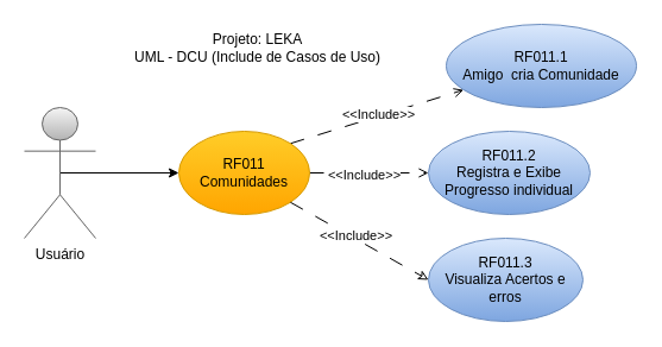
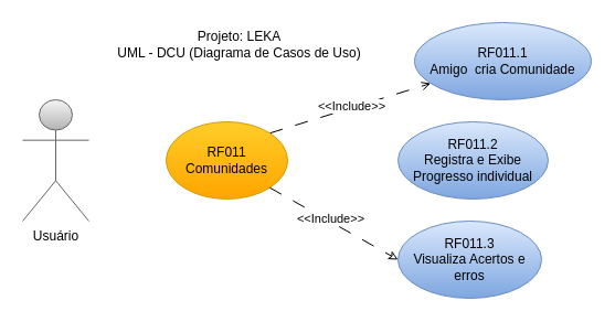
  <mxCell id="0" />
  <mxCell id="1" parent="0" />
- <mxCell id="2" style="edgeStyle=orthogonalEdgeStyle;rounded=0;orthogonalLoop=1;jettySize=auto;html=1;exitX=0.5;exitY=0.5;exitDx=0;exitDy=0;exitPerimeter=0;entryX=0;entryY=0.5;entryDx=0;entryDy=0;" parent="1" source="3" target="8" edge="1"><mxGeometry relative="1" as="geometry" /></mxCell>
  <mxCell id="3" value="Usuário" style="shape=umlActor;verticalLabelPosition=bottom;verticalAlign=top;html=1;outlineConnect=0;fillColor=#f5f5f5;gradientColor=#b3b3b3;strokeColor=#666666;" parent="1" vertex="1"><mxGeometry x="20" y="90" width="60" height="110" as="geometry" /></mxCell>
  <mxCell id="4" style="rounded=0;orthogonalLoop=1;jettySize=auto;html=1;exitX=1;exitY=0;exitDx=0;exitDy=0;dashed=1;dashPattern=12 12;endArrow=open;endFill=0;" parent="1" source="8" target="9" edge="1"><mxGeometry relative="1" as="geometry" /></mxCell>
  <mxCell id="5" value="&amp;lt;&amp;lt;Include&amp;gt;&amp;gt;" style="edgeLabel;html=1;align=center;verticalAlign=middle;resizable=0;points=[];" parent="4" vertex="1" connectable="0"><mxGeometry x="0.026" y="2" relative="1" as="geometry"><mxPoint as="offset" /></mxGeometry></mxCell>
- <mxCell id="6" style="rounded=0;orthogonalLoop=1;jettySize=auto;html=1;exitX=1;exitY=0.5;exitDx=0;exitDy=0;entryX=0;entryY=0.5;entryDx=0;entryDy=0;dashed=1;dashPattern=12 12;endArrow=open;endFill=0;" parent="1" source="8" target="10" edge="1"><mxGeometry relative="1" as="geometry" /></mxCell>
- <mxCell id="7" value="&amp;lt;&amp;lt;Include&amp;gt;&amp;gt;" style="edgeLabel;html=1;align=center;verticalAlign=middle;resizable=0;points=[];" parent="6" vertex="1" connectable="0"><mxGeometry x="-0.1" y="-1" relative="1" as="geometry"><mxPoint as="offset" /></mxGeometry></mxCell>
  <mxCell id="8" value="RF011&lt;div&gt;Comunidades&lt;/div&gt;" style="ellipse;whiteSpace=wrap;html=1;fillColor=#ffcd28;gradientColor=#ffa500;strokeColor=#d79b00;" parent="1" vertex="1"><mxGeometry x="150" y="110" width="110" height="70" as="geometry" /></mxCell>
  <mxCell id="9" value="RF011.1&lt;div&gt;Amigo&amp;nbsp; cria Comunidade&lt;/div&gt;" style="ellipse;whiteSpace=wrap;html=1;fillColor=#dae8fc;gradientColor=#7ea6e0;strokeColor=#6c8ebf;" parent="1" vertex="1"><mxGeometry x="375" y="20" width="160" height="70" as="geometry" /></mxCell>
  <mxCell id="10" value="RF011.2&lt;div&gt;Registra e Exibe Progresso individual&lt;/div&gt;" style="ellipse;whiteSpace=wrap;html=1;fillColor=#dae8fc;gradientColor=#7ea6e0;strokeColor=#6c8ebf;" parent="1" vertex="1"><mxGeometry x="360" y="110" width="136" height="70" as="geometry" /></mxCell>
  <mxCell id="11" value="RF011.3&lt;div&gt;Visualiza Acertos e erros&lt;/div&gt;" style="ellipse;whiteSpace=wrap;html=1;fillColor=#dae8fc;gradientColor=#7ea6e0;strokeColor=#6c8ebf;" parent="1" vertex="1"><mxGeometry x="360" y="200" width="130" height="70" as="geometry" /></mxCell>
  <mxCell id="12" style="rounded=0;orthogonalLoop=1;jettySize=auto;html=1;exitX=1;exitY=1;exitDx=0;exitDy=0;entryX=0;entryY=0.5;entryDx=0;entryDy=0;endArrow=classic;endFill=0;dashed=1;dashPattern=12 12;" parent="1" source="8" target="11" edge="1"><mxGeometry relative="1" as="geometry" /></mxCell>
  <mxCell id="13" value="&amp;lt;&amp;lt;Include&amp;gt;&amp;gt;" style="edgeLabel;html=1;align=center;verticalAlign=middle;resizable=0;points=[];" parent="12" vertex="1" connectable="0"><mxGeometry x="-0.084" y="2" relative="1" as="geometry"><mxPoint as="offset" /></mxGeometry></mxCell>
- <mxCell id="14" value="Projeto: LEKA&lt;div&gt;UML - DCU (Include de Casos de Uso)&lt;/div&gt;" style="text;html=1;align=center;verticalAlign=middle;resizable=0;points=[];autosize=1;strokeColor=none;fillColor=none;" parent="1" vertex="1"><mxGeometry x="96" y="20" width="240" height="40" as="geometry" /></mxCell>
+ <mxCell id="14" value="Projeto: LEKA&lt;div&gt;UML - DCU (Diagrama de Casos de Uso)&lt;/div&gt;" style="text;html=1;align=center;verticalAlign=middle;resizable=0;points=[];autosize=1;strokeColor=none;fillColor=none;" parent="1" vertex="1"><mxGeometry x="96" y="20" width="240" height="40" as="geometry" /></mxCell>
